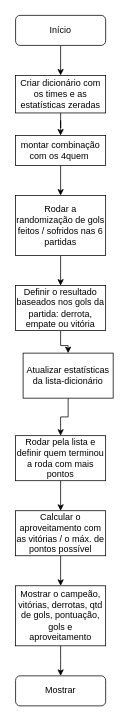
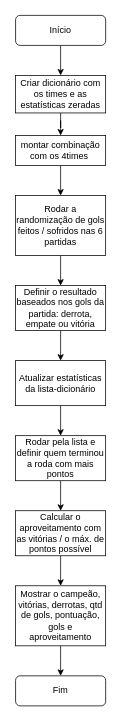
  <mxCell id="0" />
  <mxCell id="1" parent="0" />
  <mxCell id="2" value="" style="edgeStyle=orthogonalEdgeStyle;rounded=0;orthogonalLoop=1;jettySize=auto;html=1;" edge="1" parent="1" source="3" target="7"><mxGeometry relative="1" as="geometry" /></mxCell>
  <mxCell id="3" value="Início" style="rounded=1;whiteSpace=wrap;html=1;" vertex="1" parent="1"><mxGeometry x="20" y="20" width="120" height="40" as="geometry" /></mxCell>
  <mxCell id="4" value="" style="edgeStyle=orthogonalEdgeStyle;rounded=0;orthogonalLoop=1;jettySize=auto;html=1;" edge="1" parent="1" source="5" target="9"><mxGeometry relative="1" as="geometry" /></mxCell>
- <mxCell id="5" value="montar combinação com os 4quem&amp;nbsp;" style="rounded=0;whiteSpace=wrap;html=1;" vertex="1" parent="1"><mxGeometry x="20" y="180" width="120" height="40" as="geometry" /></mxCell>
+ <mxCell id="5" value="montar combinação com os 4times&amp;nbsp;" style="rounded=0;whiteSpace=wrap;html=1;" vertex="1" parent="1"><mxGeometry x="20" y="180" width="120" height="40" as="geometry" /></mxCell>
  <mxCell id="6" value="" style="edgeStyle=orthogonalEdgeStyle;rounded=0;orthogonalLoop=1;jettySize=auto;html=1;" edge="1" parent="1" source="7" target="5"><mxGeometry relative="1" as="geometry" /></mxCell>
  <mxCell id="7" value="Criar dicionário com os times e as estatísticas zeradas" style="rounded=0;whiteSpace=wrap;html=1;" vertex="1" parent="1"><mxGeometry x="20" y="100" width="120" height="50" as="geometry" /></mxCell>
  <mxCell id="8" value="" style="edgeStyle=orthogonalEdgeStyle;rounded=0;orthogonalLoop=1;jettySize=auto;html=1;" edge="1" parent="1" source="9" target="11"><mxGeometry relative="1" as="geometry" /></mxCell>
  <mxCell id="9" value="Rodar a randomização de gols feitos / sofridos nas 6 partidas" style="rounded=0;whiteSpace=wrap;html=1;" vertex="1" parent="1"><mxGeometry x="20" y="260" width="120" height="80" as="geometry" /></mxCell>
  <mxCell id="10" value="" style="edgeStyle=orthogonalEdgeStyle;rounded=0;orthogonalLoop=1;jettySize=auto;html=1;" edge="1" parent="1" source="11" target="13"><mxGeometry relative="1" as="geometry" /></mxCell>
  <mxCell id="11" value="Definir o resultado baseados nos gols da partida: derrota, empate ou vitória" style="rounded=0;whiteSpace=wrap;html=1;" vertex="1" parent="1"><mxGeometry x="20" y="380" width="120" height="60" as="geometry" /></mxCell>
  <mxCell id="12" value="" style="edgeStyle=orthogonalEdgeStyle;rounded=0;orthogonalLoop=1;jettySize=auto;html=1;" edge="1" parent="1" source="13" target="15"><mxGeometry relative="1" as="geometry" /></mxCell>
- <mxCell id="13" value="Atualizar estatísticas da lista-dicionário" style="rounded=0;whiteSpace=wrap;html=1;" vertex="1" parent="1"><mxGeometry x="30" y="470" width="120" height="60" as="geometry" /></mxCell>
+ <mxCell id="13" value="Atualizar estatísticas da lista-dicionário" style="rounded=0;whiteSpace=wrap;html=1;" vertex="1" parent="1"><mxGeometry x="20" y="480" width="120" height="60" as="geometry" /></mxCell>
  <mxCell id="14" value="" style="edgeStyle=orthogonalEdgeStyle;rounded=0;orthogonalLoop=1;jettySize=auto;html=1;" edge="1" parent="1" source="15" target="17"><mxGeometry relative="1" as="geometry" /></mxCell>
  <mxCell id="15" value="Rodar pela lista e definir quem terminou a roda com mais pontos" style="rounded=0;whiteSpace=wrap;html=1;" vertex="1" parent="1"><mxGeometry x="20" y="580" width="120" height="60" as="geometry" /></mxCell>
  <mxCell id="16" value="" style="edgeStyle=orthogonalEdgeStyle;rounded=0;orthogonalLoop=1;jettySize=auto;html=1;" edge="1" parent="1" source="17" target="19"><mxGeometry relative="1" as="geometry" /></mxCell>
  <mxCell id="17" value="Calcular o aproveitamento com as vitórias / o máx. de pontos possível" style="rounded=0;whiteSpace=wrap;html=1;" vertex="1" parent="1"><mxGeometry x="20" y="680" width="120" height="60" as="geometry" /></mxCell>
  <mxCell id="18" value="" style="edgeStyle=orthogonalEdgeStyle;rounded=0;orthogonalLoop=1;jettySize=auto;html=1;" edge="1" parent="1" source="19"><mxGeometry relative="1" as="geometry"><mxPoint x="80" y="900" as="targetPoint" /></mxGeometry></mxCell>
  <mxCell id="19" value="Mostrar o campeão, vitórias, derrotas, qtd de gols, pontuação, gols e aproveitamento" style="rounded=0;whiteSpace=wrap;html=1;" vertex="1" parent="1"><mxGeometry x="20" y="780" width="120" height="80" as="geometry" /></mxCell>
- <mxCell id="20" value="Mostrar" style="rounded=1;whiteSpace=wrap;html=1;" vertex="1" parent="1"><mxGeometry x="20" y="900" width="120" height="40" as="geometry" /></mxCell>
+ <mxCell id="20" value="Fim" style="rounded=1;whiteSpace=wrap;html=1;" vertex="1" parent="1"><mxGeometry x="20" y="900" width="120" height="40" as="geometry" /></mxCell>
